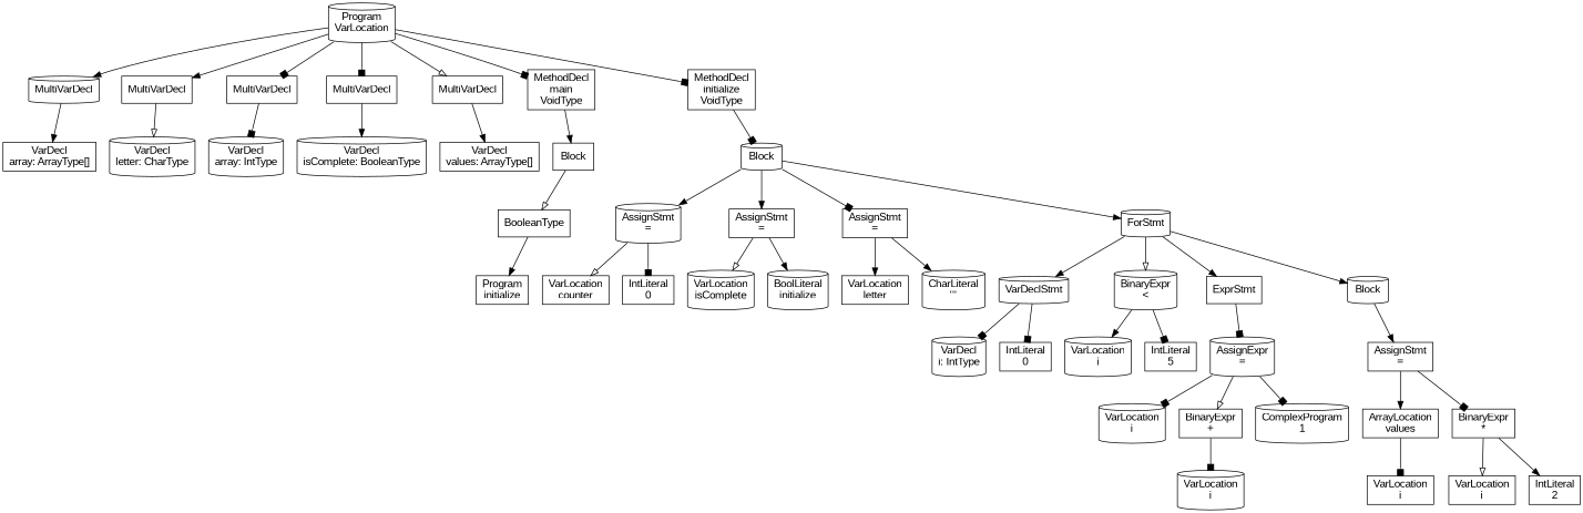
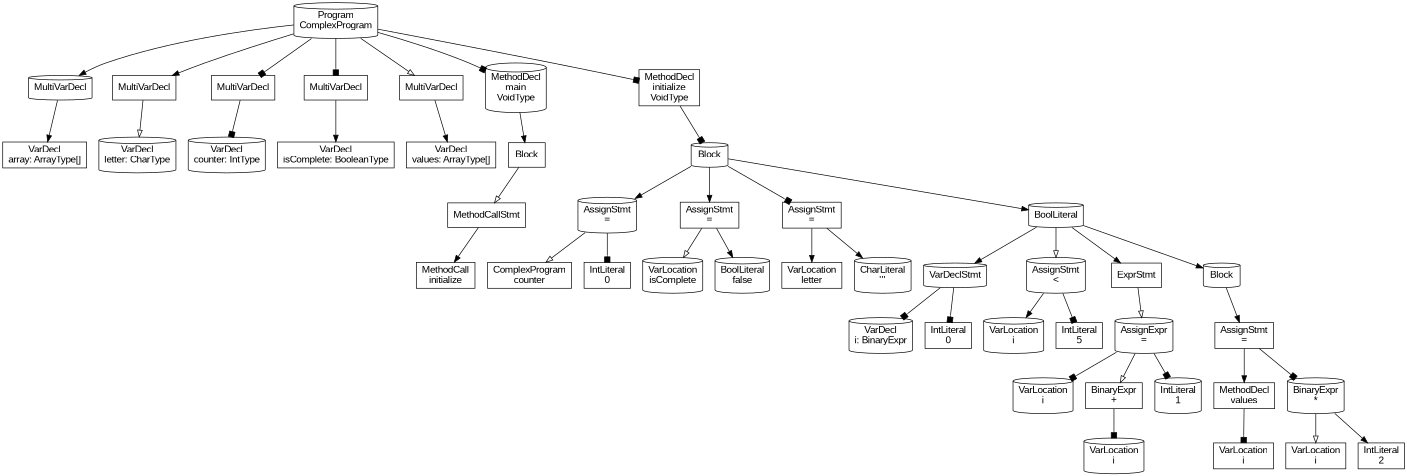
  digraph {
    rankdir=TB
    node [fontname=Arial shape=box]
    edge [arrowhead=normal fontname=Arial]
-   n1 [label="Program\nVarLocation" shape=cylinder]
+   n1 [label="Program\nComplexProgram" shape=cylinder]
    n2 [label=MultiVarDecl shape=cylinder]
    n3 [label=MultiVarDecl]
    n4 [label=MultiVarDecl]
    n5 [label=MultiVarDecl]
    n6 [label=MultiVarDecl]
-   n7 [label="MethodDecl\nmain\nVoidType"]
+   n7 [label="MethodDecl\nmain\nVoidType" shape=cylinder]
    n8 [label="MethodDecl\ninitialize\nVoidType"]
    n9 [label="VarDecl\narray: ArrayType[]"]
    n10 [label="VarDecl\nletter: CharType" shape=cylinder]
-   n11 [label="VarDecl\narray: IntType" shape=cylinder]
-   n12 [label="VarDecl\nisComplete: BooleanType" shape=cylinder]
+   n11 [label="VarDecl\ncounter: IntType" shape=cylinder]
+   n12 [label="VarDecl\nisComplete: BooleanType"]
    n13 [label="VarDecl\nvalues: ArrayType[]"]
    n14 [label=Block]
    n15 [label=Block shape=cylinder]
-   n16 [label=BooleanType]
-   n17 [label="Program\ninitialize"]
+   n16 [label=MethodCallStmt]
+   n17 [label="MethodCall\ninitialize"]
    n18 [label="AssignStmt\n=" shape=cylinder]
    n19 [label="AssignStmt\n="]
    n20 [label="AssignStmt\n="]
-   n21 [label=ForStmt shape=cylinder]
-   n22 [label="VarLocation\ncounter"]
+   n21 [label=BoolLiteral shape=cylinder]
+   n22 [label="ComplexProgram\ncounter"]
    n23 [label="IntLiteral\n0"]
    n24 [label="VarLocation\nisComplete" shape=cylinder]
-   n25 [label="BoolLiteral\ninitialize" shape=cylinder]
+   n25 [label="BoolLiteral\nfalse" shape=cylinder]
    n26 [label="VarLocation\nletter"]
    n27 [label="CharLiteral\n'''" shape=cylinder]
    n28 [label=VarDeclStmt shape=cylinder]
-   n29 [label="BinaryExpr\n<" shape=cylinder]
+   n29 [label="AssignStmt\n<" shape=cylinder]
    n30 [label=ExprStmt]
    n31 [label=Block shape=cylinder]
-   n32 [label="VarDecl\ni: IntType" shape=cylinder]
+   n32 [label="VarDecl\ni: BinaryExpr" shape=cylinder]
    n33 [label="IntLiteral\n0"]
    n34 [label="VarLocation\ni" shape=cylinder]
    n35 [label="IntLiteral\n5"]
    n36 [label="AssignExpr\n=" shape=cylinder]
    n37 [label="AssignStmt\n="]
    n38 [label="VarLocation\ni" shape=cylinder]
    n39 [label="BinaryExpr\n+"]
-   n40 [label="ComplexProgram\n1" shape=cylinder]
+   n40 [label="IntLiteral\n1" shape=cylinder]
    n41 [label="VarLocation\ni" shape=cylinder]
-   n42 [label="ArrayLocation\nvalues"]
-   n43 [label="BinaryExpr\n*"]
+   n42 [label="MethodDecl\nvalues"]
+   n43 [label="BinaryExpr\n*" shape=cylinder]
    n44 [label="VarLocation\ni"]
    n45 [label="VarLocation\ni"]
    n46 [label="IntLiteral\n2"]
    n1 -> n2
    n1 -> n3
    n1 -> n4 [arrowhead=box]
    n1 -> n5 [arrowhead=box]
    n1 -> n6 [arrowhead=onormal]
    n1 -> n7 [arrowhead=box]
    n1 -> n8 [arrowhead=box]
    n2 -> n9
    n3 -> n10 [arrowhead=onormal]
    n4 -> n11 [arrowhead=box]
    n5 -> n12
    n6 -> n13
    n7 -> n14
    n8 -> n15 [arrowhead=box]
    n14 -> n16 [arrowhead=onormal]
    n15 -> n18
    n15 -> n19
    n15 -> n20 [arrowhead=box]
    n15 -> n21
    n16 -> n17
    n18 -> n22 [arrowhead=onormal]
    n18 -> n23 [arrowhead=box]
    n19 -> n24 [arrowhead=onormal]
    n19 -> n25
    n20 -> n26
    n20 -> n27
    n21 -> n28
    n21 -> n29 [arrowhead=onormal]
    n21 -> n30
    n21 -> n31
    n28 -> n32 [arrowhead=box]
    n28 -> n33 [arrowhead=box]
    n29 -> n34
    n29 -> n35 [arrowhead=box]
-   n30 -> n36 [arrowhead=box]
+   n30 -> n36 [arrowhead=onormal]
    n31 -> n37
    n36 -> n38 [arrowhead=box]
    n36 -> n39 [arrowhead=onormal]
    n36 -> n40 [arrowhead=box]
    n37 -> n42
    n37 -> n43 [arrowhead=box]
    n39 -> n41 [arrowhead=box]
    n42 -> n44 [arrowhead=box]
    n43 -> n45 [arrowhead=onormal]
    n43 -> n46
  }
